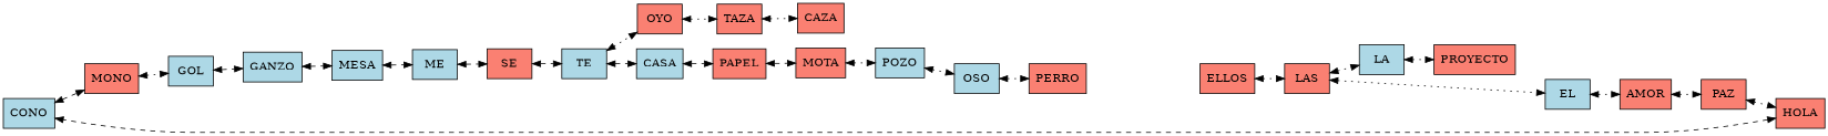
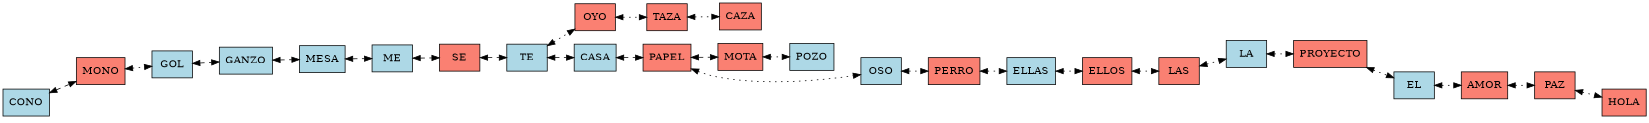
  digraph {
    rankdir=LR
    node [fillcolor=salmon shape=box style=filled]
    edge [dir=both style=dotted]
    n1 [fillcolor=lightblue label=CONO]
    n2 [label=MONO]
    n3 [fillcolor=lightblue label=GOL]
    n4 [fillcolor=lightblue label=GANZO]
    n5 [fillcolor=lightblue label=MESA]
    n6 [fillcolor=lightblue label=ME]
    n7 [label=SE]
    n8 [fillcolor=lightblue label=TE]
    n9 [label=OYO]
    n10 [fillcolor=lightblue label=CASA]
    n11 [label=TAZA]
    n12 [label=CAZA]
    n13 [label=PAPEL]
    n14 [label=MOTA]
    n15 [fillcolor=lightblue label=POZO]
    n16 [fillcolor=lightblue label=OSO]
    n17 [label=PERRO]
+   n18 [fillcolor=lightblue label=ELLAS]
    n19 [label=ELLOS]
    n20 [label=LAS]
    n21 [fillcolor=lightblue label=LA]
    n22 [label=PROYECTO]
    n23 [fillcolor=lightblue label=EL]
    n24 [label=AMOR]
    n25 [label=PAZ]
    n26 [label=HOLA]
    n1 -> n2 [style=dashed]
    n2 -> n3
    n3 -> n4 [style=dashed]
    n4 -> n5 [style=dashed]
    n5 -> n6 [style=dashed]
    n6 -> n7 [style=dashed]
    n7 -> n8 [style=dashed]
    n8 -> n9
    n8 -> n10 [style=dashed]
    n9 -> n11
    n10 -> n13 [style=dashed]
    n11 -> n12
    n13 -> n14 [style=dashed]
    n14 -> n15
-   n15 -> n16
+   n13 -> n16
    n16 -> n17
+   n17 -> n18
+   n18 -> n19
    n19 -> n20
    n20 -> n21
    n21 -> n22
-   n20 -> n23
+   n22 -> n23
    n23 -> n24
    n24 -> n25
    n25 -> n26
-   n26 -> n1 [style=dashed]
  }
